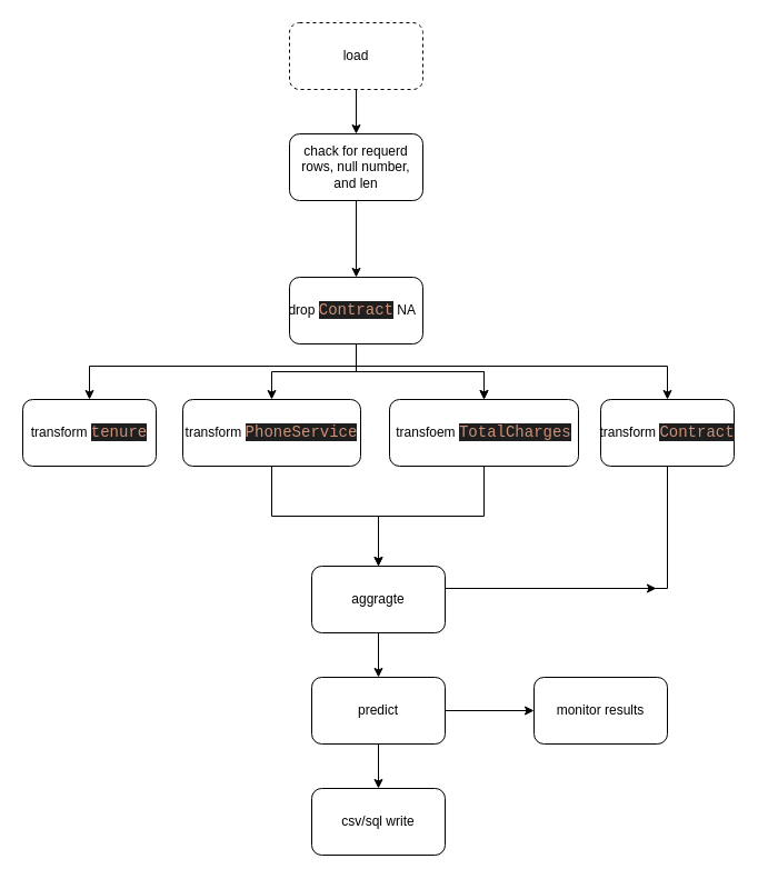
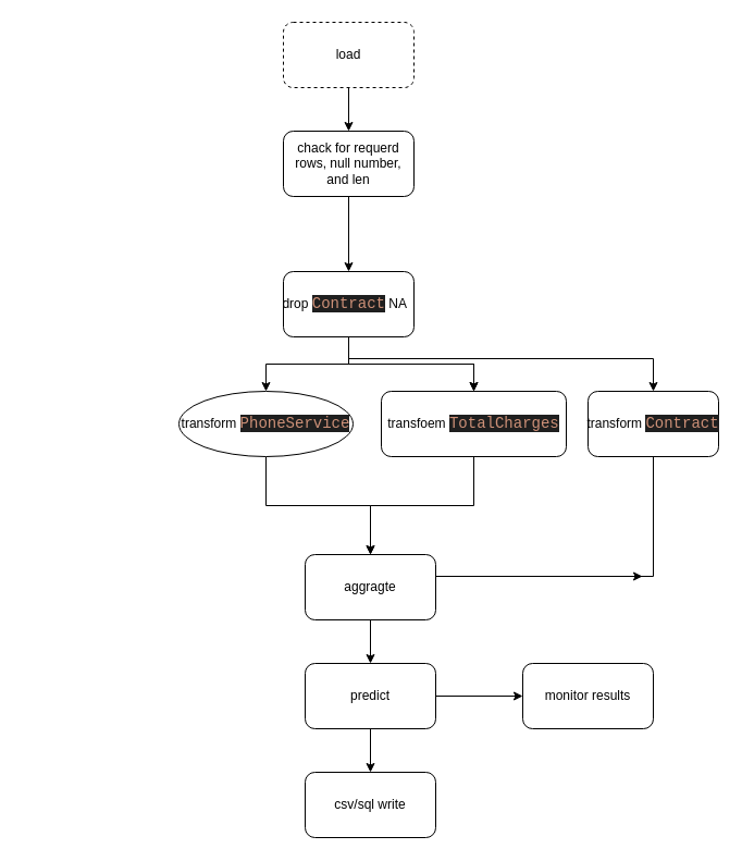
  <mxCell id="0" />
  <mxCell id="1" parent="0" />
  <mxCell id="2" value="" style="edgeStyle=orthogonalEdgeStyle;rounded=0;orthogonalLoop=1;jettySize=auto;html=1;" edge="1" parent="1" source="3" target="5"><mxGeometry relative="1" as="geometry" /></mxCell>
  <mxCell id="3" value="load" style="rounded=1;whiteSpace=wrap;html=1;dashed=1;" vertex="1" parent="1"><mxGeometry x="260" y="20" width="120" height="60" as="geometry" /></mxCell>
  <mxCell id="4" style="edgeStyle=orthogonalEdgeStyle;rounded=0;orthogonalLoop=1;jettySize=auto;html=1;entryX=0.5;entryY=0;entryDx=0;entryDy=0;" edge="1" parent="1" source="5" target="11"><mxGeometry relative="1" as="geometry" /></mxCell>
  <mxCell id="5" value="chack for requerd rows, null number, and len" style="whiteSpace=wrap;html=1;rounded=1;" vertex="1" parent="1"><mxGeometry x="260" y="120" width="120" height="60" as="geometry" /></mxCell>
  <mxCell id="6" value="" style="edgeStyle=orthogonalEdgeStyle;rounded=0;orthogonalLoop=1;jettySize=auto;html=1;" edge="1" parent="1" source="11" target="13"><mxGeometry relative="1" as="geometry" /></mxCell>
  <mxCell id="7" value="" style="edgeStyle=orthogonalEdgeStyle;rounded=0;orthogonalLoop=1;jettySize=auto;html=1;" edge="1" parent="1" source="11" target="13"><mxGeometry relative="1" as="geometry" /></mxCell>
  <mxCell id="8" value="" style="edgeStyle=orthogonalEdgeStyle;rounded=0;orthogonalLoop=1;jettySize=auto;html=1;" edge="1" parent="1" source="11" target="15"><mxGeometry relative="1" as="geometry" /></mxCell>
- <mxCell id="9" value="" style="edgeStyle=orthogonalEdgeStyle;rounded=0;orthogonalLoop=1;jettySize=auto;html=1;" edge="1" parent="1" source="11" target="16"><mxGeometry relative="1" as="geometry"><Array as="points"><mxPoint x="320" y="329" /><mxPoint x="80" y="329" /></Array></mxGeometry></mxCell>
  <mxCell id="10" value="" style="edgeStyle=orthogonalEdgeStyle;rounded=0;orthogonalLoop=1;jettySize=auto;html=1;" edge="1" parent="1" source="11" target="18"><mxGeometry relative="1" as="geometry"><Array as="points"><mxPoint x="320" y="329" /><mxPoint x="600" y="329" /></Array></mxGeometry></mxCell>
  <mxCell id="11" value="drop&amp;nbsp;&lt;span style=&quot;color: rgb(206, 145, 120); font-family: Consolas, &amp;quot;Courier New&amp;quot;, monospace; font-size: 14px; white-space: pre; background-color: rgb(31, 31, 31);&quot;&gt;Contract&lt;/span&gt;&amp;nbsp;NA&amp;nbsp;&amp;nbsp;" style="whiteSpace=wrap;html=1;rounded=1;" vertex="1" parent="1"><mxGeometry x="260" y="249" width="120" height="60" as="geometry" /></mxCell>
  <mxCell id="12" style="edgeStyle=orthogonalEdgeStyle;rounded=0;orthogonalLoop=1;jettySize=auto;html=1;entryX=0.5;entryY=0;entryDx=0;entryDy=0;" edge="1" parent="1" source="13" target="20"><mxGeometry relative="1" as="geometry" /></mxCell>
  <mxCell id="13" value="transfoem&amp;nbsp;&lt;span style=&quot;color: rgb(206, 145, 120); background-color: rgb(31, 31, 31); font-family: Consolas, &amp;quot;Courier New&amp;quot;, monospace; font-size: 14px; white-space: pre;&quot;&gt;TotalCharges&lt;/span&gt;" style="rounded=1;whiteSpace=wrap;html=1;" vertex="1" parent="1"><mxGeometry x="350" y="359" width="170" height="60" as="geometry" /></mxCell>
  <mxCell id="14" value="" style="edgeStyle=orthogonalEdgeStyle;rounded=0;orthogonalLoop=1;jettySize=auto;html=1;" edge="1" parent="1" source="15" target="20"><mxGeometry relative="1" as="geometry" /></mxCell>
- <mxCell id="15" value="transform&amp;nbsp;&lt;span style=&quot;color: rgb(206, 145, 120); background-color: rgb(31, 31, 31); font-family: Consolas, &amp;quot;Courier New&amp;quot;, monospace; font-size: 14px; white-space: pre;&quot;&gt;PhoneService&lt;/span&gt;" style="whiteSpace=wrap;html=1;rounded=1;" vertex="1" parent="1"><mxGeometry x="164" y="359" width="160" height="60" as="geometry" /></mxCell>
- <mxCell id="16" value="transform&amp;nbsp;&lt;span style=&quot;color: rgb(206, 145, 120); background-color: rgb(31, 31, 31); font-family: Consolas, &amp;quot;Courier New&amp;quot;, monospace; font-size: 14px; white-space: pre;&quot;&gt;tenure&lt;/span&gt;" style="whiteSpace=wrap;html=1;rounded=1;" vertex="1" parent="1"><mxGeometry x="20" y="359" width="120" height="60" as="geometry" /></mxCell>
+ <mxCell id="15" value="transform&amp;nbsp;&lt;span style=&quot;color: rgb(206, 145, 120); background-color: rgb(31, 31, 31); font-family: Consolas, &amp;quot;Courier New&amp;quot;, monospace; font-size: 14px; white-space: pre;&quot;&gt;PhoneService&lt;/span&gt;" style="ellipse;whiteSpace=wrap;html=1;" vertex="1" parent="1"><mxGeometry x="164" y="359" width="160" height="60" as="geometry" /></mxCell>
  <mxCell id="17" style="edgeStyle=orthogonalEdgeStyle;rounded=0;orthogonalLoop=1;jettySize=auto;html=1;" edge="1" parent="1" source="18"><mxGeometry relative="1" as="geometry"><mxPoint x="590" y="529" as="targetPoint" /><Array as="points"><mxPoint x="400" y="529" /><mxPoint x="400" y="529" /></Array></mxGeometry></mxCell>
  <mxCell id="18" value="transform&amp;nbsp;&lt;span style=&quot;color: rgb(206, 145, 120); background-color: rgb(31, 31, 31); font-family: Consolas, &amp;quot;Courier New&amp;quot;, monospace; font-size: 14px; white-space: pre;&quot;&gt;Contract&lt;/span&gt;" style="whiteSpace=wrap;html=1;rounded=1;" vertex="1" parent="1"><mxGeometry x="540" y="359" width="120" height="60" as="geometry" /></mxCell>
  <mxCell id="19" value="" style="edgeStyle=orthogonalEdgeStyle;rounded=0;orthogonalLoop=1;jettySize=auto;html=1;" edge="1" parent="1" source="20" target="23"><mxGeometry relative="1" as="geometry" /></mxCell>
  <mxCell id="20" value="aggragte" style="whiteSpace=wrap;html=1;rounded=1;" vertex="1" parent="1"><mxGeometry x="280" y="509" width="120" height="60" as="geometry" /></mxCell>
  <mxCell id="21" value="" style="edgeStyle=orthogonalEdgeStyle;rounded=0;orthogonalLoop=1;jettySize=auto;html=1;" edge="1" parent="1" source="23" target="24"><mxGeometry relative="1" as="geometry" /></mxCell>
  <mxCell id="22" value="" style="edgeStyle=orthogonalEdgeStyle;rounded=0;orthogonalLoop=1;jettySize=auto;html=1;" edge="1" parent="1" source="23" target="25"><mxGeometry relative="1" as="geometry" /></mxCell>
  <mxCell id="23" value="predict" style="whiteSpace=wrap;html=1;rounded=1;" vertex="1" parent="1"><mxGeometry x="280" y="609" width="120" height="60" as="geometry" /></mxCell>
  <mxCell id="24" value="csv/sql write" style="whiteSpace=wrap;html=1;rounded=1;" vertex="1" parent="1"><mxGeometry x="280" y="709" width="120" height="60" as="geometry" /></mxCell>
  <mxCell id="25" value="monitor results" style="whiteSpace=wrap;html=1;rounded=1;" vertex="1" parent="1"><mxGeometry x="480" y="609" width="120" height="60" as="geometry" /></mxCell>
